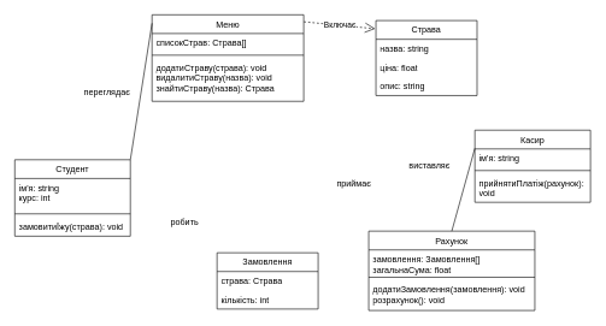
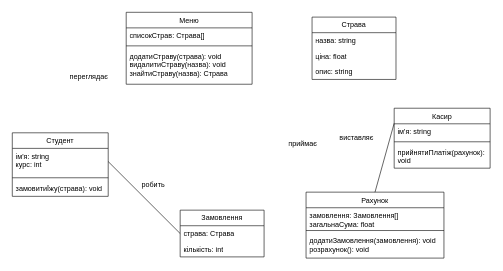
  <mxCell id="0" />
  <mxCell id="1" parent="0" />
  <mxCell id="2" value="&lt;span style=&quot;font-weight: normal;&quot;&gt;Меню&lt;/span&gt;" style="swimlane;fontStyle=1;align=center;verticalAlign=top;childLayout=stackLayout;horizontal=1;startSize=26;horizontalStack=0;resizeParent=1;resizeParentMax=0;resizeLast=0;collapsible=1;marginBottom=0;whiteSpace=wrap;html=1;" vertex="1" parent="1"><mxGeometry x="210" y="20" width="210" height="120" as="geometry" /></mxCell>
  <mxCell id="3" value="списокСтрав: Страва[]" style="text;strokeColor=none;fillColor=none;align=left;verticalAlign=top;spacingLeft=4;spacingRight=4;overflow=hidden;rotatable=0;points=[[0,0.5],[1,0.5]];portConstraint=eastwest;whiteSpace=wrap;html=1;" vertex="1" parent="2"><mxGeometry y="26" width="210" height="26" as="geometry" /></mxCell>
  <mxCell id="4" value="" style="line;strokeWidth=1;fillColor=none;align=left;verticalAlign=middle;spacingTop=-1;spacingLeft=3;spacingRight=3;rotatable=0;labelPosition=right;points=[];portConstraint=eastwest;strokeColor=inherit;" vertex="1" parent="2"><mxGeometry y="52" width="210" height="8" as="geometry" /></mxCell>
  <mxCell id="5" value="додатиСтраву(страва): void&lt;div&gt;видалитиСтраву(назва): void&lt;br&gt;&lt;/div&gt;&lt;div&gt;знайтиСтраву(назва): Страва&lt;br&gt;&lt;/div&gt;" style="text;strokeColor=none;fillColor=none;align=left;verticalAlign=top;spacingLeft=4;spacingRight=4;overflow=hidden;rotatable=0;points=[[0,0.5],[1,0.5]];portConstraint=eastwest;whiteSpace=wrap;html=1;" vertex="1" parent="2"><mxGeometry y="60" width="210" height="60" as="geometry" /></mxCell>
  <mxCell id="6" value="Страва" style="swimlane;fontStyle=0;childLayout=stackLayout;horizontal=1;startSize=26;fillColor=none;horizontalStack=0;resizeParent=1;resizeParentMax=0;resizeLast=0;collapsible=1;marginBottom=0;whiteSpace=wrap;html=1;" vertex="1" parent="1"><mxGeometry x="520" y="28" width="140" height="104" as="geometry" /></mxCell>
  <mxCell id="7" value="назва: string" style="text;strokeColor=none;fillColor=none;align=left;verticalAlign=top;spacingLeft=4;spacingRight=4;overflow=hidden;rotatable=0;points=[[0,0.5],[1,0.5]];portConstraint=eastwest;whiteSpace=wrap;html=1;" vertex="1" parent="6"><mxGeometry y="26" width="140" height="26" as="geometry" /></mxCell>
  <mxCell id="8" value="ціна: float" style="text;strokeColor=none;fillColor=none;align=left;verticalAlign=top;spacingLeft=4;spacingRight=4;overflow=hidden;rotatable=0;points=[[0,0.5],[1,0.5]];portConstraint=eastwest;whiteSpace=wrap;html=1;" vertex="1" parent="6"><mxGeometry y="52" width="140" height="26" as="geometry" /></mxCell>
  <mxCell id="9" value="опис: string" style="text;strokeColor=none;fillColor=none;align=left;verticalAlign=top;spacingLeft=4;spacingRight=4;overflow=hidden;rotatable=0;points=[[0,0.5],[1,0.5]];portConstraint=eastwest;whiteSpace=wrap;html=1;" vertex="1" parent="6"><mxGeometry y="78" width="140" height="26" as="geometry" /></mxCell>
  <mxCell id="10" value="&lt;span style=&quot;font-weight: 400;&quot;&gt;Рахунок&lt;/span&gt;" style="swimlane;fontStyle=1;align=center;verticalAlign=top;childLayout=stackLayout;horizontal=1;startSize=26;horizontalStack=0;resizeParent=1;resizeParentMax=0;resizeLast=0;collapsible=1;marginBottom=0;whiteSpace=wrap;html=1;" vertex="1" parent="1"><mxGeometry x="510" y="320" width="230" height="110" as="geometry" /></mxCell>
  <mxCell id="11" value="замовлення: Замовлення[]&lt;div&gt;загальнаСума: float&lt;br&gt;&lt;/div&gt;" style="text;strokeColor=none;fillColor=none;align=left;verticalAlign=top;spacingLeft=4;spacingRight=4;overflow=hidden;rotatable=0;points=[[0,0.5],[1,0.5]];portConstraint=eastwest;whiteSpace=wrap;html=1;" vertex="1" parent="10"><mxGeometry y="26" width="230" height="34" as="geometry" /></mxCell>
  <mxCell id="12" value="" style="line;strokeWidth=1;fillColor=none;align=left;verticalAlign=middle;spacingTop=-1;spacingLeft=3;spacingRight=3;rotatable=0;labelPosition=right;points=[];portConstraint=eastwest;strokeColor=inherit;" vertex="1" parent="10"><mxGeometry y="60" width="230" height="8" as="geometry" /></mxCell>
  <mxCell id="13" value="додатиЗамовлення(замовлення): void&lt;div&gt;розрахунок(): void&lt;br&gt;&lt;/div&gt;" style="text;strokeColor=none;fillColor=none;align=left;verticalAlign=top;spacingLeft=4;spacingRight=4;overflow=hidden;rotatable=0;points=[[0,0.5],[1,0.5]];portConstraint=eastwest;whiteSpace=wrap;html=1;" vertex="1" parent="10"><mxGeometry y="68" width="230" height="42" as="geometry" /></mxCell>
  <mxCell id="14" value="Замовлення" style="swimlane;fontStyle=0;childLayout=stackLayout;horizontal=1;startSize=26;fillColor=none;horizontalStack=0;resizeParent=1;resizeParentMax=0;resizeLast=0;collapsible=1;marginBottom=0;whiteSpace=wrap;html=1;" vertex="1" parent="1"><mxGeometry x="300" y="350" width="140" height="78" as="geometry" /></mxCell>
  <mxCell id="15" value="страва: Страва" style="text;strokeColor=none;fillColor=none;align=left;verticalAlign=top;spacingLeft=4;spacingRight=4;overflow=hidden;rotatable=0;points=[[0,0.5],[1,0.5]];portConstraint=eastwest;whiteSpace=wrap;html=1;" vertex="1" parent="14"><mxGeometry y="26" width="140" height="26" as="geometry" /></mxCell>
  <mxCell id="16" value="кількість: int" style="text;strokeColor=none;fillColor=none;align=left;verticalAlign=top;spacingLeft=4;spacingRight=4;overflow=hidden;rotatable=0;points=[[0,0.5],[1,0.5]];portConstraint=eastwest;whiteSpace=wrap;html=1;" vertex="1" parent="14"><mxGeometry y="52" width="140" height="26" as="geometry" /></mxCell>
- <mxCell id="17" style="rounded=0;orthogonalLoop=1;jettySize=auto;html=1;exitX=1;exitY=0;exitDx=0;exitDy=0;entryX=0;entryY=0.098;entryDx=0;entryDy=0;endArrow=none;endFill=0;entryPerimeter=0;" edge="1" parent="1" source="18" target="2"><mxGeometry relative="1" as="geometry" /></mxCell>
  <mxCell id="18" value="&lt;span style=&quot;font-weight: normal;&quot;&gt;Студент&lt;/span&gt;" style="swimlane;fontStyle=1;align=center;verticalAlign=top;childLayout=stackLayout;horizontal=1;startSize=26;horizontalStack=0;resizeParent=1;resizeParentMax=0;resizeLast=0;collapsible=1;marginBottom=0;whiteSpace=wrap;html=1;" vertex="1" parent="1"><mxGeometry x="20" y="221" width="160" height="106" as="geometry" /></mxCell>
  <mxCell id="19" value="ім'я: string&lt;div&gt;курс: int&lt;br&gt;&lt;/div&gt;" style="text;strokeColor=none;fillColor=none;align=left;verticalAlign=top;spacingLeft=4;spacingRight=4;overflow=hidden;rotatable=0;points=[[0,0.5],[1,0.5]];portConstraint=eastwest;whiteSpace=wrap;html=1;" vertex="1" parent="18"><mxGeometry y="26" width="160" height="44" as="geometry" /></mxCell>
  <mxCell id="20" value="" style="line;strokeWidth=1;fillColor=none;align=left;verticalAlign=middle;spacingTop=-1;spacingLeft=3;spacingRight=3;rotatable=0;labelPosition=right;points=[];portConstraint=eastwest;strokeColor=inherit;" vertex="1" parent="18"><mxGeometry y="70" width="160" height="10" as="geometry" /></mxCell>
  <mxCell id="21" value="замовитиЇжу(страва): void" style="text;strokeColor=none;fillColor=none;align=left;verticalAlign=top;spacingLeft=4;spacingRight=4;overflow=hidden;rotatable=0;points=[[0,0.5],[1,0.5]];portConstraint=eastwest;whiteSpace=wrap;html=1;" vertex="1" parent="18"><mxGeometry y="80" width="160" height="26" as="geometry" /></mxCell>
  <mxCell id="22" style="rounded=0;orthogonalLoop=1;jettySize=auto;html=1;exitX=0;exitY=0.25;exitDx=0;exitDy=0;entryX=0.5;entryY=0;entryDx=0;entryDy=0;endArrow=none;endFill=0;" edge="1" parent="1" source="23" target="10"><mxGeometry relative="1" as="geometry" /></mxCell>
  <mxCell id="23" value="&lt;span style=&quot;font-weight: normal;&quot;&gt;Касир&lt;/span&gt;" style="swimlane;fontStyle=1;align=center;verticalAlign=top;childLayout=stackLayout;horizontal=1;startSize=26;horizontalStack=0;resizeParent=1;resizeParentMax=0;resizeLast=0;collapsible=1;marginBottom=0;whiteSpace=wrap;html=1;" vertex="1" parent="1"><mxGeometry x="657" y="180" width="160" height="100" as="geometry"><mxRectangle x="40" y="510" width="70" height="30" as="alternateBounds" /></mxGeometry></mxCell>
  <mxCell id="24" value="ім'я: string" style="text;strokeColor=none;fillColor=none;align=left;verticalAlign=top;spacingLeft=4;spacingRight=4;overflow=hidden;rotatable=0;points=[[0,0.5],[1,0.5]];portConstraint=eastwest;whiteSpace=wrap;html=1;" vertex="1" parent="23"><mxGeometry y="26" width="160" height="26" as="geometry" /></mxCell>
  <mxCell id="25" value="" style="line;strokeWidth=1;fillColor=none;align=left;verticalAlign=middle;spacingTop=-1;spacingLeft=3;spacingRight=3;rotatable=0;labelPosition=right;points=[];portConstraint=eastwest;strokeColor=inherit;" vertex="1" parent="23"><mxGeometry y="52" width="160" height="8" as="geometry" /></mxCell>
  <mxCell id="26" value="прийнятиПлатіж(рахунок): void" style="text;strokeColor=none;fillColor=none;align=left;verticalAlign=top;spacingLeft=4;spacingRight=4;overflow=hidden;rotatable=0;points=[[0,0.5],[1,0.5]];portConstraint=eastwest;whiteSpace=wrap;html=1;" vertex="1" parent="23"><mxGeometry y="60" width="160" height="40" as="geometry" /></mxCell>
+ <mxCell id="27" style="rounded=0;orthogonalLoop=1;jettySize=auto;html=1;exitX=1;exitY=0.5;exitDx=0;exitDy=0;entryX=0;entryY=0.5;entryDx=0;entryDy=0;endArrow=none;endFill=0;" edge="1" parent="1" source="19" target="14"><mxGeometry relative="1" as="geometry" /></mxCell>
  <mxCell id="28" value="робить" style="text;strokeColor=none;fillColor=none;align=left;verticalAlign=top;spacingLeft=4;spacingRight=4;overflow=hidden;rotatable=0;points=[[0,0.5],[1,0.5]];portConstraint=eastwest;whiteSpace=wrap;html=1;" vertex="1" parent="1"><mxGeometry x="230" y="294" width="50" height="26" as="geometry" /></mxCell>
  <mxCell id="29" value="переглядає" style="text;strokeColor=none;fillColor=none;align=left;verticalAlign=top;spacingLeft=4;spacingRight=4;overflow=hidden;rotatable=0;points=[[0,0.5],[1,0.5]];portConstraint=eastwest;whiteSpace=wrap;html=1;" vertex="1" parent="1"><mxGeometry x="110" y="114" width="80" height="26" as="geometry" /></mxCell>
- <mxCell id="30" value="Включає" style="endArrow=open;endSize=12;dashed=1;html=1;rounded=0;exitX=1.001;exitY=0.081;exitDx=0;exitDy=0;exitPerimeter=0;entryX=-0.008;entryY=0.109;entryDx=0;entryDy=0;entryPerimeter=0;" edge="1" parent="1" source="2" target="6"><mxGeometry width="160" relative="1" as="geometry"><mxPoint x="360" y="280" as="sourcePoint" /><mxPoint x="520" y="280" as="targetPoint" /></mxGeometry></mxCell>
- <mxCell id="31" value="приймає" style="text;strokeColor=none;fillColor=none;align=left;verticalAlign=top;spacingLeft=4;spacingRight=4;overflow=hidden;rotatable=0;points=[[0,0.5],[1,0.5]];portConstraint=eastwest;whiteSpace=wrap;html=1;" vertex="1" parent="1"><mxGeometry x="460" y="240" width="60" height="26" as="geometry" /></mxCell>
+ <mxCell id="31" value="приймає" style="text;strokeColor=none;fillColor=none;align=left;verticalAlign=top;spacingLeft=4;spacingRight=4;overflow=hidden;rotatable=0;points=[[0,0.5],[1,0.5]];portConstraint=eastwest;whiteSpace=wrap;html=1;" vertex="1" parent="1"><mxGeometry x="475" y="225" width="60" height="26" as="geometry" /></mxCell>
  <mxCell id="32" value="виставляє" style="text;strokeColor=none;fillColor=none;align=left;verticalAlign=top;spacingLeft=4;spacingRight=4;overflow=hidden;rotatable=0;points=[[0,0.5],[1,0.5]];portConstraint=eastwest;whiteSpace=wrap;html=1;" vertex="1" parent="1"><mxGeometry x="560" y="216" width="70" height="26" as="geometry" /></mxCell>
